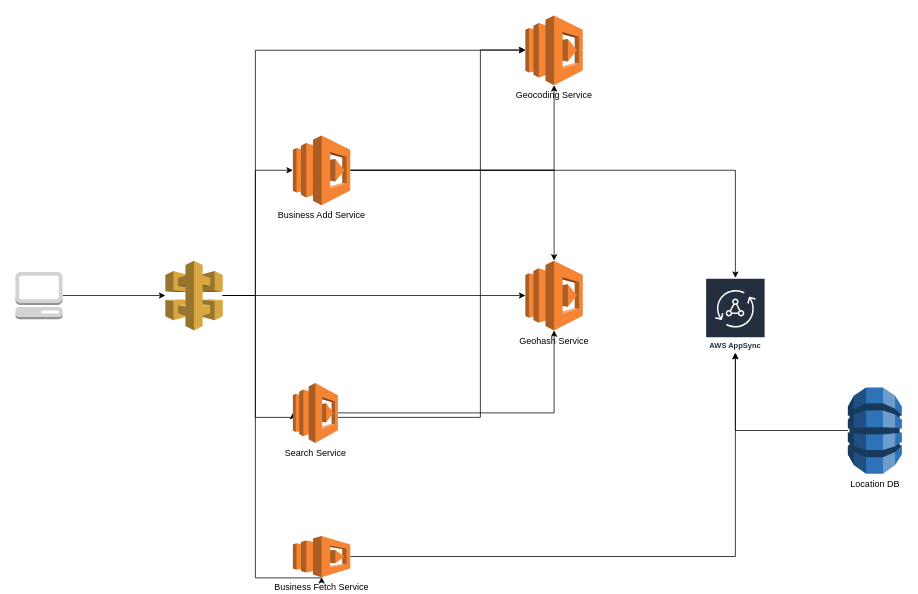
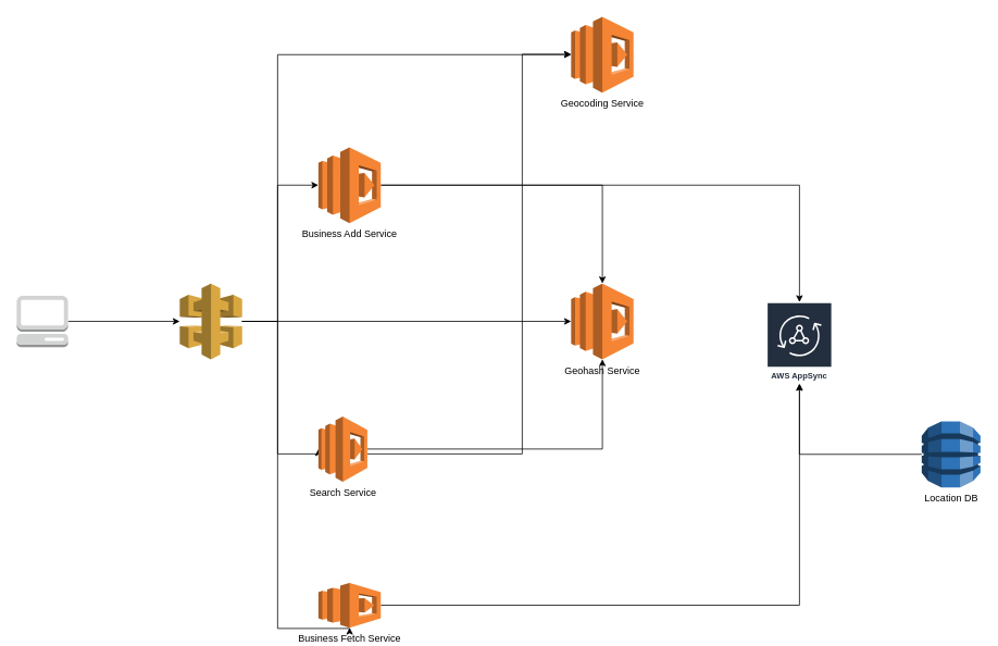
  <mxCell id="0" />
  <mxCell id="1" parent="0" />
  <mxCell id="2" style="edgeStyle=orthogonalEdgeStyle;rounded=0;orthogonalLoop=1;jettySize=auto;html=1;" edge="1" parent="1" source="3" target="9"><mxGeometry relative="1" as="geometry" /></mxCell>
  <mxCell id="3" value="" style="outlineConnect=0;dashed=0;verticalLabelPosition=bottom;verticalAlign=top;align=center;html=1;shape=mxgraph.aws3.management_console;fillColor=#D2D3D3;gradientColor=none;" vertex="1" parent="1"><mxGeometry x="20" y="362" width="63" height="63" as="geometry" /></mxCell>
  <mxCell id="4" style="edgeStyle=orthogonalEdgeStyle;rounded=0;orthogonalLoop=1;jettySize=auto;html=1;entryX=0;entryY=0.5;entryDx=0;entryDy=0;entryPerimeter=0;" edge="1" parent="1" source="9" target="13"><mxGeometry relative="1" as="geometry"><Array as="points"><mxPoint x="340" y="394" /><mxPoint x="340" y="226" /></Array></mxGeometry></mxCell>
  <mxCell id="5" style="edgeStyle=orthogonalEdgeStyle;rounded=0;orthogonalLoop=1;jettySize=auto;html=1;entryX=0;entryY=0.5;entryDx=0;entryDy=0;entryPerimeter=0;" edge="1" parent="1" source="9" target="17"><mxGeometry relative="1" as="geometry"><Array as="points"><mxPoint x="340" y="394" /><mxPoint x="340" y="556" /></Array></mxGeometry></mxCell>
  <mxCell id="6" style="edgeStyle=orthogonalEdgeStyle;rounded=0;orthogonalLoop=1;jettySize=auto;html=1;entryX=0;entryY=0.5;entryDx=0;entryDy=0;entryPerimeter=0;" edge="1" parent="1" source="9" target="18"><mxGeometry relative="1" as="geometry"><Array as="points"><mxPoint x="340" y="394" /><mxPoint x="340" y="66" /></Array></mxGeometry></mxCell>
  <mxCell id="7" style="edgeStyle=orthogonalEdgeStyle;rounded=0;orthogonalLoop=1;jettySize=auto;html=1;" edge="1" parent="1" source="9" target="20"><mxGeometry relative="1" as="geometry"><Array as="points"><mxPoint x="340" y="394" /><mxPoint x="340" y="770" /></Array></mxGeometry></mxCell>
  <mxCell id="8" style="edgeStyle=orthogonalEdgeStyle;rounded=0;orthogonalLoop=1;jettySize=auto;html=1;" edge="1" parent="1" source="9" target="14"><mxGeometry relative="1" as="geometry" /></mxCell>
  <mxCell id="9" value="" style="outlineConnect=0;dashed=0;verticalLabelPosition=bottom;verticalAlign=top;align=center;html=1;shape=mxgraph.aws3.api_gateway;fillColor=#D9A741;gradientColor=none;" vertex="1" parent="1"><mxGeometry x="220" y="347" width="76.5" height="93" as="geometry" /></mxCell>
  <mxCell id="10" style="edgeStyle=orthogonalEdgeStyle;rounded=0;orthogonalLoop=1;jettySize=auto;html=1;" edge="1" parent="1" source="13" target="14"><mxGeometry relative="1" as="geometry" /></mxCell>
- <mxCell id="11" style="edgeStyle=orthogonalEdgeStyle;rounded=0;orthogonalLoop=1;jettySize=auto;html=1;" edge="1" parent="1" source="13" target="18"><mxGeometry relative="1" as="geometry" /></mxCell>
  <mxCell id="12" style="edgeStyle=orthogonalEdgeStyle;rounded=0;orthogonalLoop=1;jettySize=auto;html=1;" edge="1" parent="1" source="13" target="23"><mxGeometry relative="1" as="geometry" /></mxCell>
  <mxCell id="13" value="Business Add Service" style="outlineConnect=0;dashed=0;verticalLabelPosition=bottom;verticalAlign=top;align=center;html=1;shape=mxgraph.aws3.lambda;fillColor=#F58534;gradientColor=none;" vertex="1" parent="1"><mxGeometry x="390" y="180" width="76.5" height="93" as="geometry" /></mxCell>
  <mxCell id="14" value="Geohash Service" style="outlineConnect=0;dashed=0;verticalLabelPosition=bottom;verticalAlign=top;align=center;html=1;shape=mxgraph.aws3.lambda;fillColor=#F58534;gradientColor=none;" vertex="1" parent="1"><mxGeometry x="700" y="347" width="76.5" height="93" as="geometry" /></mxCell>
  <mxCell id="15" style="edgeStyle=orthogonalEdgeStyle;rounded=0;orthogonalLoop=1;jettySize=auto;html=1;" edge="1" parent="1" source="17" target="14"><mxGeometry relative="1" as="geometry" /></mxCell>
  <mxCell id="16" style="edgeStyle=orthogonalEdgeStyle;rounded=0;orthogonalLoop=1;jettySize=auto;html=1;" edge="1" parent="1" source="17" target="18"><mxGeometry relative="1" as="geometry"><Array as="points"><mxPoint x="640" y="556" /><mxPoint x="640" y="66" /></Array></mxGeometry></mxCell>
  <mxCell id="17" value="Search Service" style="outlineConnect=0;dashed=0;verticalLabelPosition=bottom;verticalAlign=top;align=center;html=1;shape=mxgraph.aws3.lambda;fillColor=#F58534;gradientColor=none;" vertex="1" parent="1"><mxGeometry x="390" y="510" width="60" height="80" as="geometry" /></mxCell>
  <mxCell id="18" value="Geocoding Service" style="outlineConnect=0;dashed=0;verticalLabelPosition=bottom;verticalAlign=top;align=center;html=1;shape=mxgraph.aws3.lambda;fillColor=#F58534;gradientColor=none;" vertex="1" parent="1"><mxGeometry x="700" y="20" width="76.5" height="93" as="geometry" /></mxCell>
  <mxCell id="19" style="edgeStyle=orthogonalEdgeStyle;rounded=0;orthogonalLoop=1;jettySize=auto;html=1;" edge="1" parent="1" source="20" target="23"><mxGeometry relative="1" as="geometry" /></mxCell>
  <mxCell id="20" value="Business Fetch Service" style="outlineConnect=0;dashed=0;verticalLabelPosition=bottom;verticalAlign=top;align=center;html=1;shape=mxgraph.aws3.lambda;fillColor=#F58534;gradientColor=none;" vertex="1" parent="1"><mxGeometry x="390" y="714" width="76.5" height="55" as="geometry" /></mxCell>
  <mxCell id="21" style="edgeStyle=orthogonalEdgeStyle;rounded=0;orthogonalLoop=1;jettySize=auto;html=1;" edge="1" parent="1" source="22" target="23"><mxGeometry relative="1" as="geometry" /></mxCell>
- <mxCell id="22" value="Location DB" style="outlineConnect=0;dashed=0;verticalLabelPosition=bottom;verticalAlign=top;align=center;html=1;shape=mxgraph.aws3.dynamo_db;fillColor=#2E73B8;gradientColor=none;" vertex="1" parent="1"><mxGeometry x="1130" y="516" width="72" height="115" as="geometry" /></mxCell>
+ <mxCell id="22" value="Location DB" style="outlineConnect=0;dashed=0;verticalLabelPosition=bottom;verticalAlign=top;align=center;html=1;shape=mxgraph.aws3.dynamo_db;fillColor=#2E73B8;gradientColor=none;" vertex="1" parent="1"><mxGeometry x="1130" y="516" width="72" height="81" as="geometry" /></mxCell>
  <mxCell id="23" value="AWS AppSync" style="sketch=0;outlineConnect=0;fontColor=#232F3E;gradientColor=none;strokeColor=#ffffff;fillColor=#232F3E;dashed=0;verticalLabelPosition=middle;verticalAlign=bottom;align=center;html=1;whiteSpace=wrap;fontSize=10;fontStyle=1;spacing=3;shape=mxgraph.aws4.productIcon;prIcon=mxgraph.aws4.appsync;" vertex="1" parent="1"><mxGeometry x="940" y="370" width="80" height="100" as="geometry" /></mxCell>
